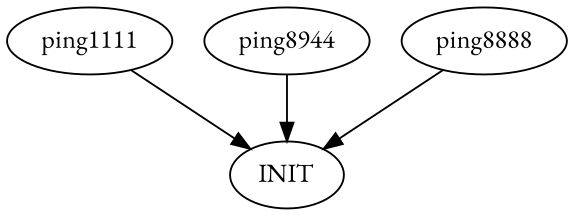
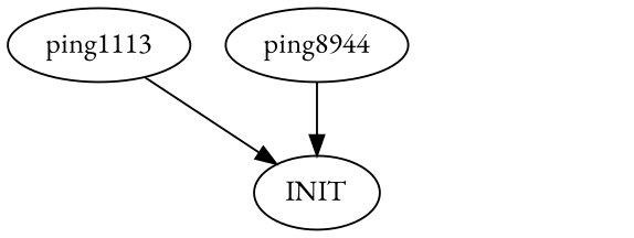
  digraph {
    fontname="EB Garamond"
    node [fontname="EB Garamond"]
    edge [fontname="EB Garamond"]
-   ping1111
+   ping1111 [label=ping1113]
    INIT
    n3 [label=ping8944]
-   ping8888
    ping1111 -> INIT
    n3 -> INIT
-   ping8888 -> INIT
  }
